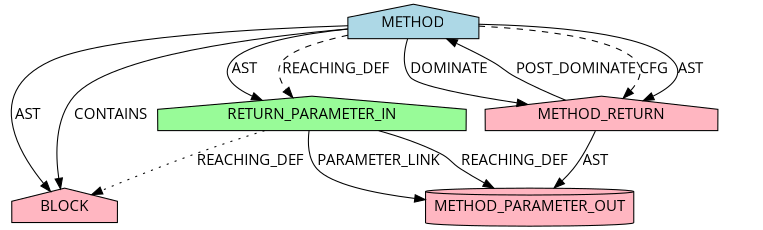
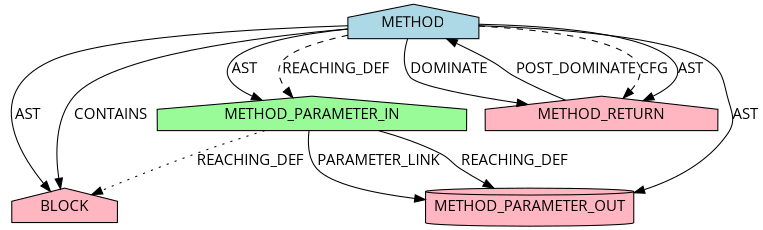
  digraph {
    fontname="Open Sans"
    node [CODE="<empty>" ORDER=1 TYPE_FULL_NAME=ANY fillcolor=lightpink fontname="Open Sans" shape=house style=filled EVALUATION_STRATEGY=BY_VALUE]
    edge [fontname="Open Sans" style=solid]
    n1 [ARGUMENT_INDEX=1 label=BLOCK EVALUATION_STRATEGY=""]
    n2 [CODE=RET ORDER=2 label=METHOD_RETURN]
    n3 [AST_PARENT_FULL_NAME="<global>" AST_PARENT_TYPE=NAMESPACE_BLOCK FILENAME="<empty>" FULL_NAME=EVP_MD_CTX_cleanup IS_EXTERNAL=true NAME=EVP_MD_CTX_cleanup ORDER=0 fillcolor=lightblue label=METHOD TYPE_FULL_NAME="" EVALUATION_STRATEGY=""]
-   n4 [CODE=p1 INDEX=1 IS_VARIADIC=false NAME=p1 fillcolor=palegreen label=RETURN_PARAMETER_IN]
+   n4 [CODE=p1 INDEX=1 IS_VARIADIC=false NAME=p1 fillcolor=palegreen label=METHOD_PARAMETER_IN]
    n5 [CODE=p1 INDEX=1 IS_VARIADIC=false NAME=p1 label=METHOD_PARAMETER_OUT shape=cylinder]
    n2 -> n3 [label=POST_DOMINATE]
    n3 -> n1 [label=AST]
    n3 -> n1 [label=CONTAINS]
    n3 -> n2 [label=CFG style=dashed]
    n3 -> n2 [label=AST]
    n3 -> n2 [label=DOMINATE]
    n3 -> n4 [label=AST]
    n3 -> n4 [label=REACHING_DEF style=dashed]
-   n2 -> n5 [label=AST]
+   n3 -> n5 [label=AST]
    n4 -> n1 [VARIABLE=p1 label=REACHING_DEF style=dotted]
    n4 -> n5 [label=PARAMETER_LINK]
    n4 -> n5 [VARIABLE=p1 label=REACHING_DEF]
  }
